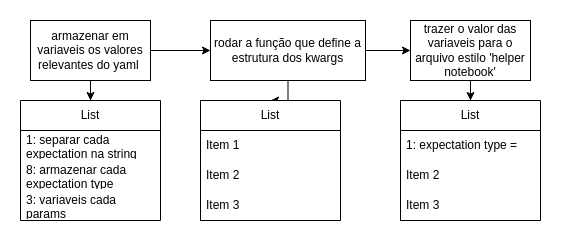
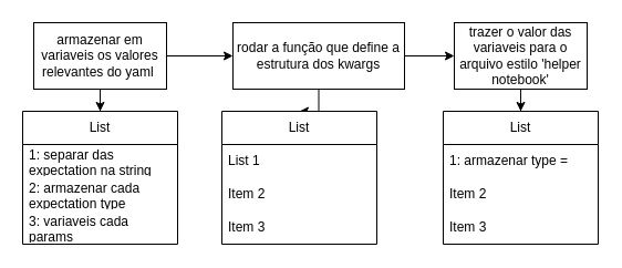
  <mxCell id="0" />
  <mxCell id="1" parent="0" />
  <mxCell id="2" value="" style="edgeStyle=orthogonalEdgeStyle;rounded=0;orthogonalLoop=1;jettySize=auto;html=1;" parent="1" source="4" target="7" edge="1"><mxGeometry relative="1" as="geometry" /></mxCell>
  <mxCell id="3" style="edgeStyle=orthogonalEdgeStyle;rounded=0;orthogonalLoop=1;jettySize=auto;html=1;entryX=0.5;entryY=0;entryDx=0;entryDy=0;" parent="1" source="4" target="10" edge="1"><mxGeometry relative="1" as="geometry" /></mxCell>
  <mxCell id="4" value="armazenar em variaveis os valores relevantes do yaml&amp;nbsp;" style="rounded=0;whiteSpace=wrap;html=1;" parent="1" vertex="1"><mxGeometry x="30" y="20" width="120" height="60" as="geometry" /></mxCell>
  <mxCell id="5" value="" style="edgeStyle=orthogonalEdgeStyle;rounded=0;orthogonalLoop=1;jettySize=auto;html=1;" parent="1" source="7" target="9" edge="1"><mxGeometry relative="1" as="geometry" /></mxCell>
  <mxCell id="6" style="edgeStyle=orthogonalEdgeStyle;rounded=0;orthogonalLoop=1;jettySize=auto;html=1;entryX=0.5;entryY=0;entryDx=0;entryDy=0;" parent="1" source="7" target="14" edge="1"><mxGeometry relative="1" as="geometry" /></mxCell>
  <mxCell id="7" value="rodar a função que define a estrutura dos kwargs" style="rounded=0;whiteSpace=wrap;html=1;" parent="1" vertex="1"><mxGeometry x="210" y="20" width="155" height="60" as="geometry" /></mxCell>
  <mxCell id="8" style="edgeStyle=orthogonalEdgeStyle;rounded=0;orthogonalLoop=1;jettySize=auto;html=1;" parent="1" source="9" target="18" edge="1"><mxGeometry relative="1" as="geometry"><mxPoint x="470" y="100" as="targetPoint" /></mxGeometry></mxCell>
  <mxCell id="9" value="trazer o valor das variaveis para o arquivo estilo 'helper notebook'" style="whiteSpace=wrap;html=1;rounded=0;" parent="1" vertex="1"><mxGeometry x="410" y="20" width="120" height="60" as="geometry" /></mxCell>
  <mxCell id="10" value="List" style="swimlane;fontStyle=0;childLayout=stackLayout;horizontal=1;startSize=30;horizontalStack=0;resizeParent=1;resizeParentMax=0;resizeLast=0;collapsible=1;marginBottom=0;whiteSpace=wrap;html=1;" parent="1" vertex="1"><mxGeometry x="20" y="100" width="140" height="120" as="geometry" /></mxCell>
- <mxCell id="11" value="1: separar cada expectation na string" style="text;strokeColor=none;fillColor=none;align=left;verticalAlign=middle;spacingLeft=4;spacingRight=4;overflow=hidden;points=[[0,0.5],[1,0.5]];portConstraint=eastwest;rotatable=0;whiteSpace=wrap;html=1;" parent="10" vertex="1"><mxGeometry y="30" width="140" height="30" as="geometry" /></mxCell>
- <mxCell id="12" value="8: armazenar cada expectation type" style="text;strokeColor=none;fillColor=none;align=left;verticalAlign=middle;spacingLeft=4;spacingRight=4;overflow=hidden;points=[[0,0.5],[1,0.5]];portConstraint=eastwest;rotatable=0;whiteSpace=wrap;html=1;" parent="10" vertex="1"><mxGeometry y="60" width="140" height="30" as="geometry" /></mxCell>
+ <mxCell id="11" value="1: separar das expectation na string" style="text;strokeColor=none;fillColor=none;align=left;verticalAlign=middle;spacingLeft=4;spacingRight=4;overflow=hidden;points=[[0,0.5],[1,0.5]];portConstraint=eastwest;rotatable=0;whiteSpace=wrap;html=1;" parent="10" vertex="1"><mxGeometry y="30" width="140" height="30" as="geometry" /></mxCell>
+ <mxCell id="12" value="2: armazenar cada expectation type" style="text;strokeColor=none;fillColor=none;align=left;verticalAlign=middle;spacingLeft=4;spacingRight=4;overflow=hidden;points=[[0,0.5],[1,0.5]];portConstraint=eastwest;rotatable=0;whiteSpace=wrap;html=1;" parent="10" vertex="1"><mxGeometry y="60" width="140" height="30" as="geometry" /></mxCell>
  <mxCell id="13" value="3: variaveis cada params" style="text;strokeColor=none;fillColor=none;align=left;verticalAlign=middle;spacingLeft=4;spacingRight=4;overflow=hidden;points=[[0,0.5],[1,0.5]];portConstraint=eastwest;rotatable=0;whiteSpace=wrap;html=1;" parent="10" vertex="1"><mxGeometry y="90" width="140" height="30" as="geometry" /></mxCell>
  <mxCell id="14" value="List" style="swimlane;fontStyle=0;childLayout=stackLayout;horizontal=1;startSize=30;horizontalStack=0;resizeParent=1;resizeParentMax=0;resizeLast=0;collapsible=1;marginBottom=0;whiteSpace=wrap;html=1;" parent="1" vertex="1"><mxGeometry x="200" y="100" width="140" height="120" as="geometry" /></mxCell>
- <mxCell id="15" value="Item 1" style="text;strokeColor=none;fillColor=none;align=left;verticalAlign=middle;spacingLeft=4;spacingRight=4;overflow=hidden;points=[[0,0.5],[1,0.5]];portConstraint=eastwest;rotatable=0;whiteSpace=wrap;html=1;" parent="14" vertex="1"><mxGeometry y="30" width="140" height="30" as="geometry" /></mxCell>
+ <mxCell id="15" value="List 1" style="text;strokeColor=none;fillColor=none;align=left;verticalAlign=middle;spacingLeft=4;spacingRight=4;overflow=hidden;points=[[0,0.5],[1,0.5]];portConstraint=eastwest;rotatable=0;whiteSpace=wrap;html=1;" parent="14" vertex="1"><mxGeometry y="30" width="140" height="30" as="geometry" /></mxCell>
  <mxCell id="16" value="Item 2" style="text;strokeColor=none;fillColor=none;align=left;verticalAlign=middle;spacingLeft=4;spacingRight=4;overflow=hidden;points=[[0,0.5],[1,0.5]];portConstraint=eastwest;rotatable=0;whiteSpace=wrap;html=1;" parent="14" vertex="1"><mxGeometry y="60" width="140" height="30" as="geometry" /></mxCell>
  <mxCell id="17" value="Item 3" style="text;strokeColor=none;fillColor=none;align=left;verticalAlign=middle;spacingLeft=4;spacingRight=4;overflow=hidden;points=[[0,0.5],[1,0.5]];portConstraint=eastwest;rotatable=0;whiteSpace=wrap;html=1;" parent="14" vertex="1"><mxGeometry y="90" width="140" height="30" as="geometry" /></mxCell>
  <mxCell id="18" value="List" style="swimlane;fontStyle=0;childLayout=stackLayout;horizontal=1;startSize=30;horizontalStack=0;resizeParent=1;resizeParentMax=0;resizeLast=0;collapsible=1;marginBottom=0;whiteSpace=wrap;html=1;" parent="1" vertex="1"><mxGeometry x="400" y="100" width="140" height="120" as="geometry" /></mxCell>
- <mxCell id="19" value="1: expectation type =&amp;nbsp;" style="text;strokeColor=none;fillColor=none;align=left;verticalAlign=middle;spacingLeft=4;spacingRight=4;overflow=hidden;points=[[0,0.5],[1,0.5]];portConstraint=eastwest;rotatable=0;whiteSpace=wrap;html=1;" parent="18" vertex="1"><mxGeometry y="30" width="140" height="30" as="geometry" /></mxCell>
+ <mxCell id="19" value="1: armazenar type =&amp;nbsp;" style="text;strokeColor=none;fillColor=none;align=left;verticalAlign=middle;spacingLeft=4;spacingRight=4;overflow=hidden;points=[[0,0.5],[1,0.5]];portConstraint=eastwest;rotatable=0;whiteSpace=wrap;html=1;" parent="18" vertex="1"><mxGeometry y="30" width="140" height="30" as="geometry" /></mxCell>
  <mxCell id="20" value="Item 2" style="text;strokeColor=none;fillColor=none;align=left;verticalAlign=middle;spacingLeft=4;spacingRight=4;overflow=hidden;points=[[0,0.5],[1,0.5]];portConstraint=eastwest;rotatable=0;whiteSpace=wrap;html=1;" parent="18" vertex="1"><mxGeometry y="60" width="140" height="30" as="geometry" /></mxCell>
  <mxCell id="21" value="Item 3" style="text;strokeColor=none;fillColor=none;align=left;verticalAlign=middle;spacingLeft=4;spacingRight=4;overflow=hidden;points=[[0,0.5],[1,0.5]];portConstraint=eastwest;rotatable=0;whiteSpace=wrap;html=1;" parent="18" vertex="1"><mxGeometry y="90" width="140" height="30" as="geometry" /></mxCell>
